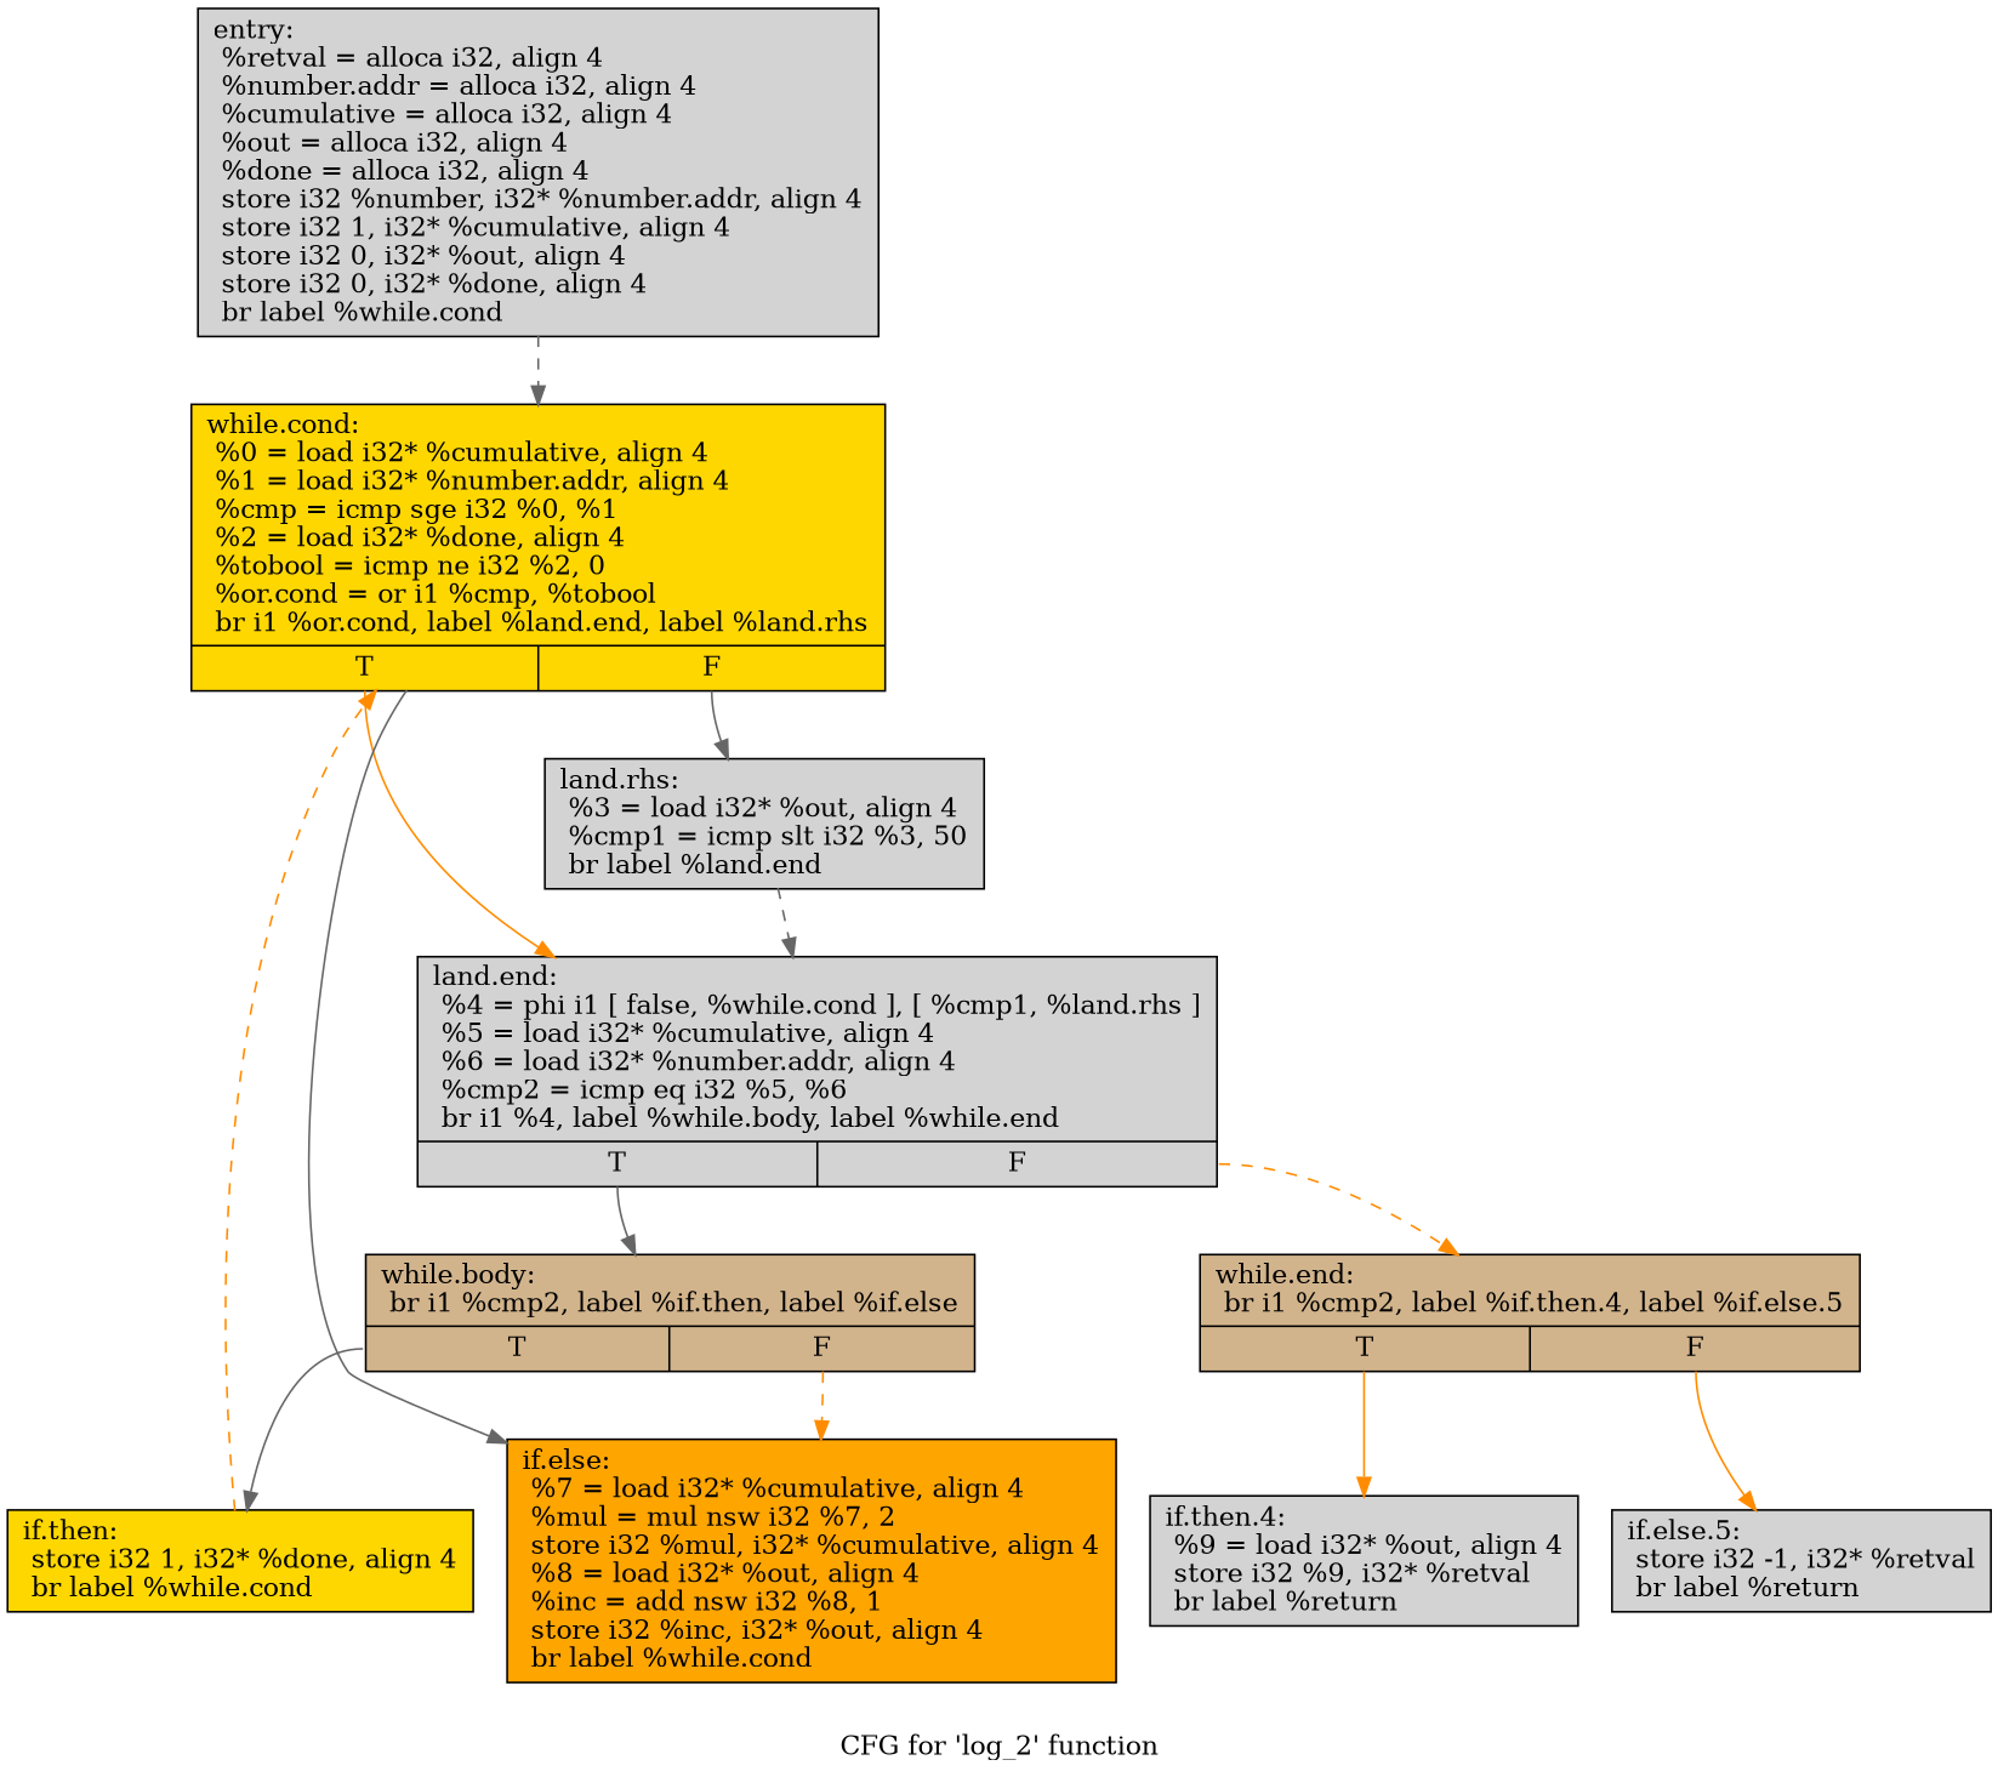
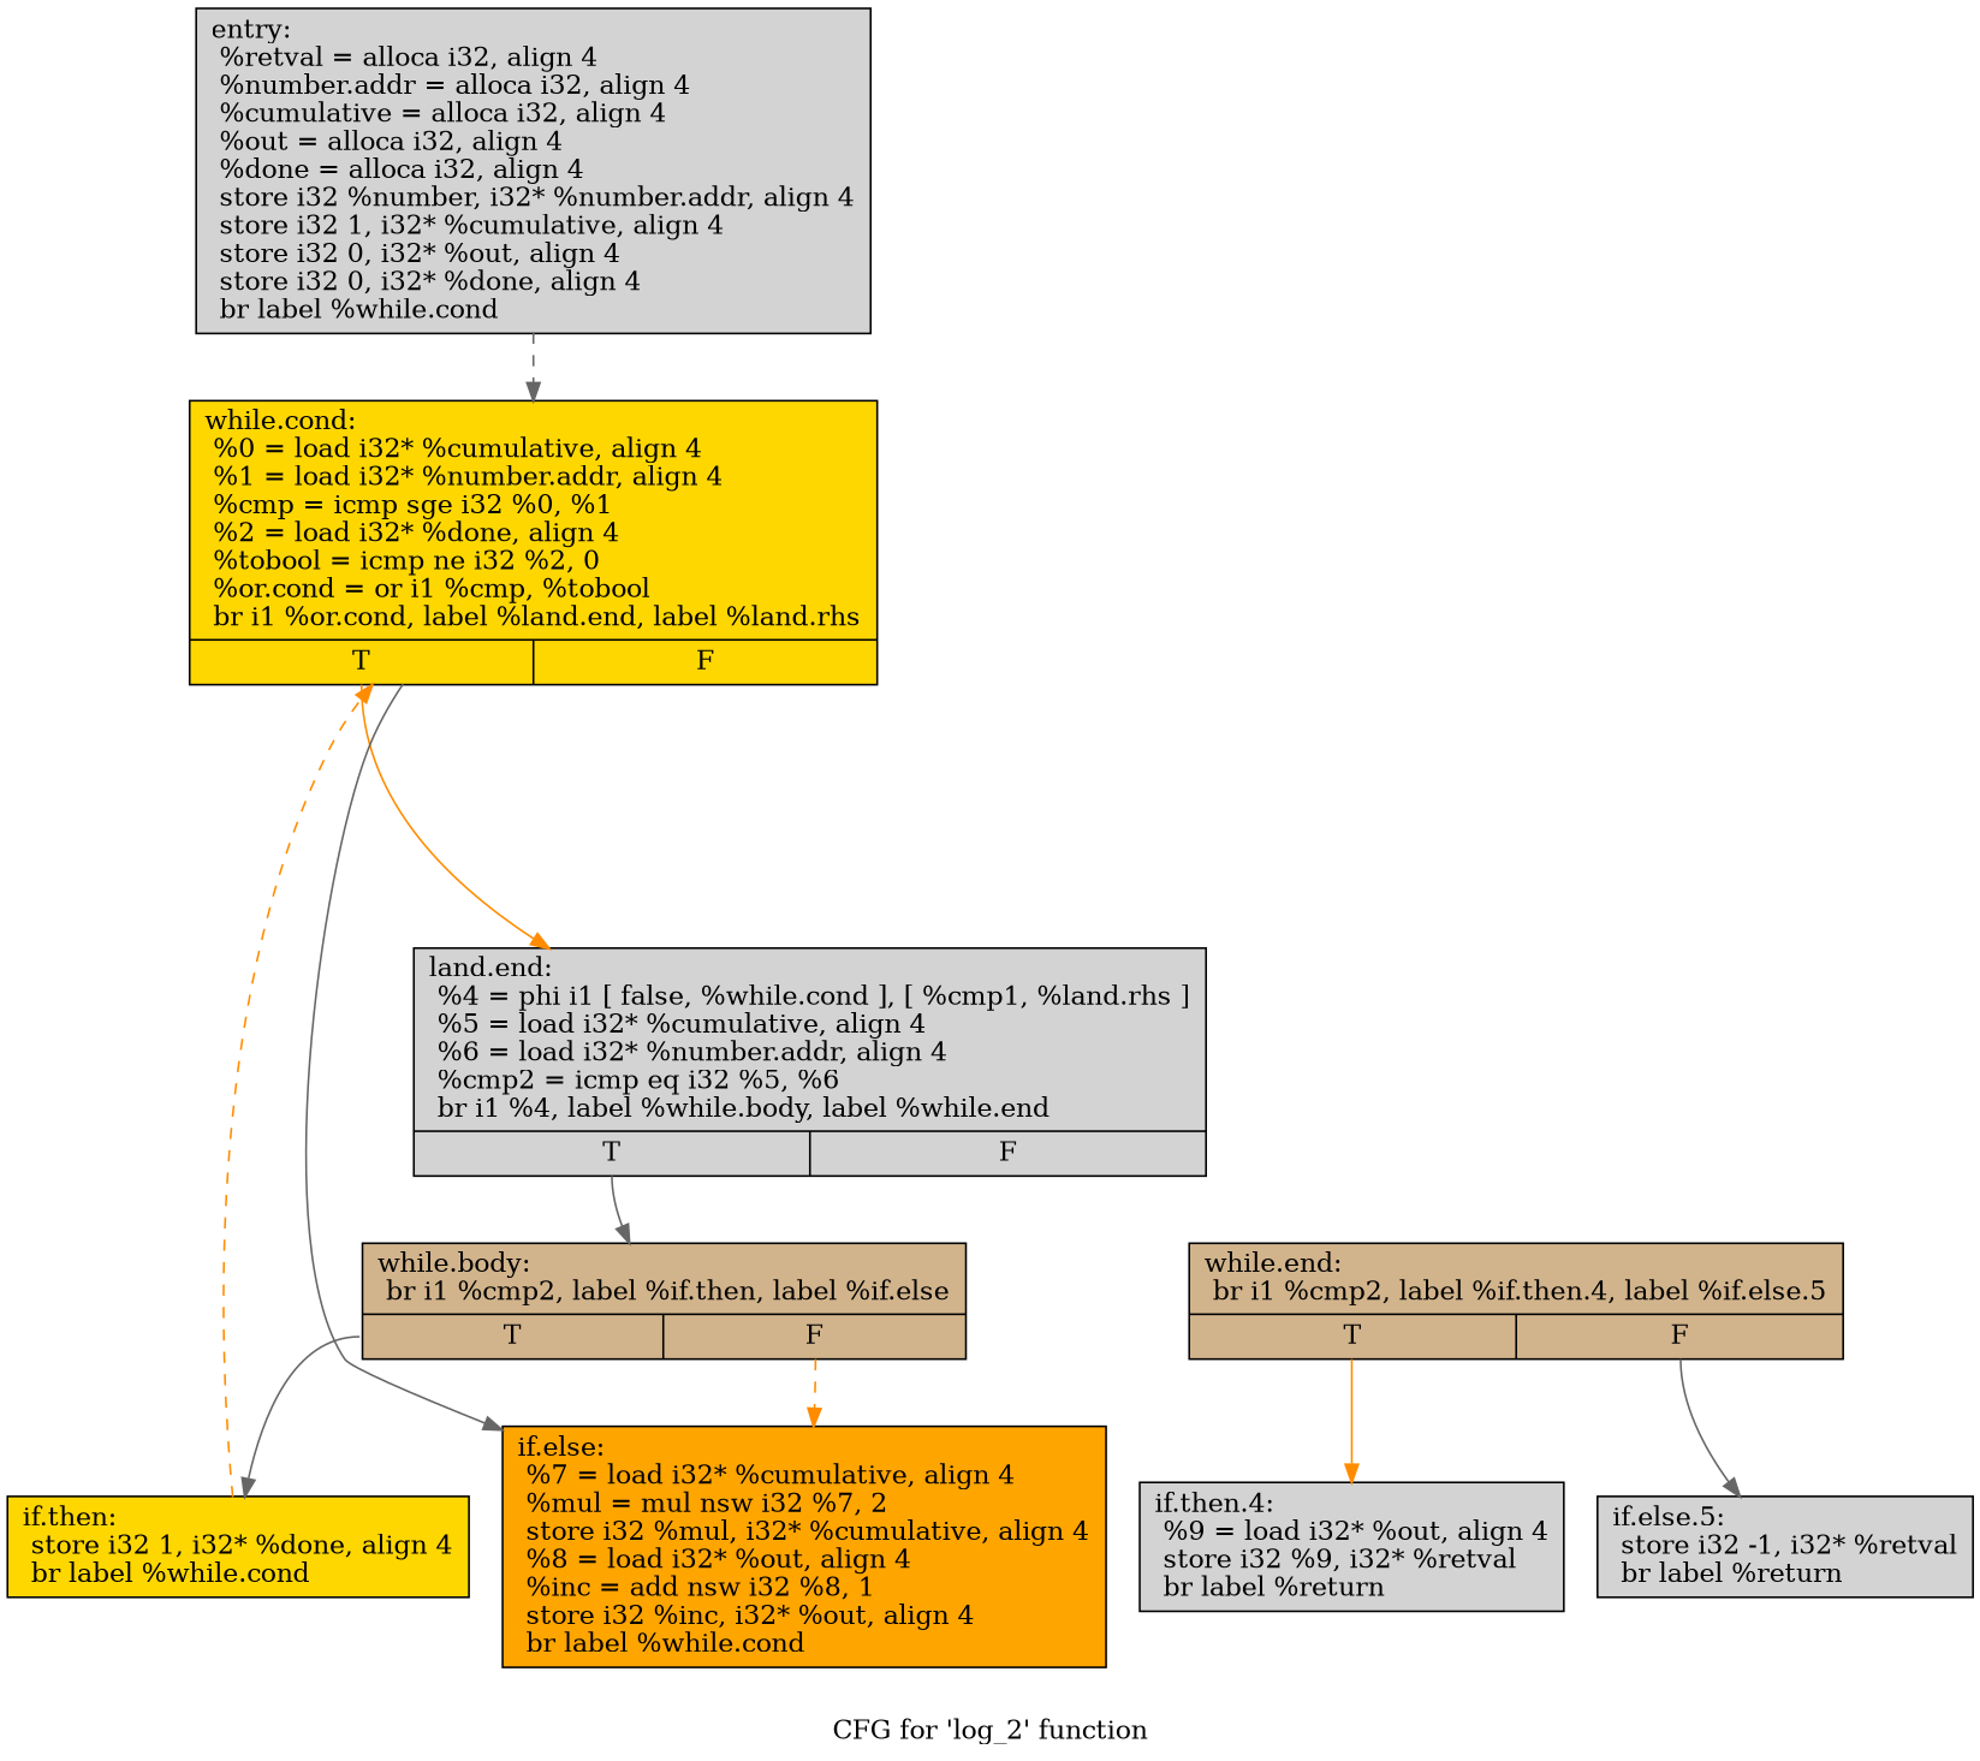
  digraph {
    label="CFG for 'log_2' function"
    node [fillcolor=lightgrey shape=record style=filled]
    edge [color=gray40 style=solid]
    n1 [label="{entry:\l  %retval = alloca i32, align 4\l  %number.addr = alloca i32, align 4\l  %cumulative = alloca i32, align 4\l  %out = alloca i32, align 4\l  %done = alloca i32, align 4\l  store i32 %number, i32* %number.addr, align 4\l  store i32 1, i32* %cumulative, align 4\l  store i32 0, i32* %out, align 4\l  store i32 0, i32* %done, align 4\l  br label %while.cond\l}"]
    n2 [fillcolor=gold label="{while.cond:                                       \l  %0 = load i32* %cumulative, align 4\l  %1 = load i32* %number.addr, align 4\l  %cmp = icmp sge i32 %0, %1\l  %2 = load i32* %done, align 4\l  %tobool = icmp ne i32 %2, 0\l  %or.cond = or i1 %cmp, %tobool\l  br i1 %or.cond, label %land.end, label %land.rhs\l|{<s0>T|<s1>F}}"]
    n3 [label="{land.end:                                         \l  %4 = phi i1 [ false, %while.cond ], [ %cmp1, %land.rhs ]\l  %5 = load i32* %cumulative, align 4\l  %6 = load i32* %number.addr, align 4\l  %cmp2 = icmp eq i32 %5, %6\l  br i1 %4, label %while.body, label %while.end\l|{<s0>T|<s1>F}}"]
-   n4 [label="{land.rhs:                                         \l  %3 = load i32* %out, align 4\l  %cmp1 = icmp slt i32 %3, 50\l  br label %land.end\l}"]
    n5 [fillcolor=orange label="{if.else:                                          \l  %7 = load i32* %cumulative, align 4\l  %mul = mul nsw i32 %7, 2\l  store i32 %mul, i32* %cumulative, align 4\l  %8 = load i32* %out, align 4\l  %inc = add nsw i32 %8, 1\l  store i32 %inc, i32* %out, align 4\l  br label %while.cond\l}"]
    n6 [fillcolor=tan label="{while.body:                                       \l  br i1 %cmp2, label %if.then, label %if.else\l|{<s0>T|<s1>F}}"]
    n7 [fillcolor=tan label="{while.end:                                        \l  br i1 %cmp2, label %if.then.4, label %if.else.5\l|{<s0>T|<s1>F}}"]
    n8 [fillcolor=gold label="{if.then:                                          \l  store i32 1, i32* %done, align 4\l  br label %while.cond\l}"]
    n9 [label="{if.then.4:                                        \l  %9 = load i32* %out, align 4\l  store i32 %9, i32* %retval\l  br label %return\l}"]
    n10 [label="{if.else.5:                                        \l  store i32 -1, i32* %retval\l  br label %return\l}"]
    n1 -> n2 [style=dashed]
    n2 -> n3 [color=darkorange tailport=s0]
-   n2 -> n4 [tailport=s1]
    n2 -> n5
    n3 -> n6 [tailport=s0]
-   n3 -> n7 [color=darkorange style=dashed tailport=s1]
-   n4 -> n3 [style=dashed]
    n6 -> n5 [color=darkorange style=dashed tailport=s1]
    n6 -> n8 [tailport=s0]
    n7 -> n9 [color=darkorange tailport=s0]
-   n7 -> n10 [color=darkorange tailport=s1]
+   n7 -> n10 [tailport=s1]
    n8 -> n2 [color=darkorange style=dashed]
  }
